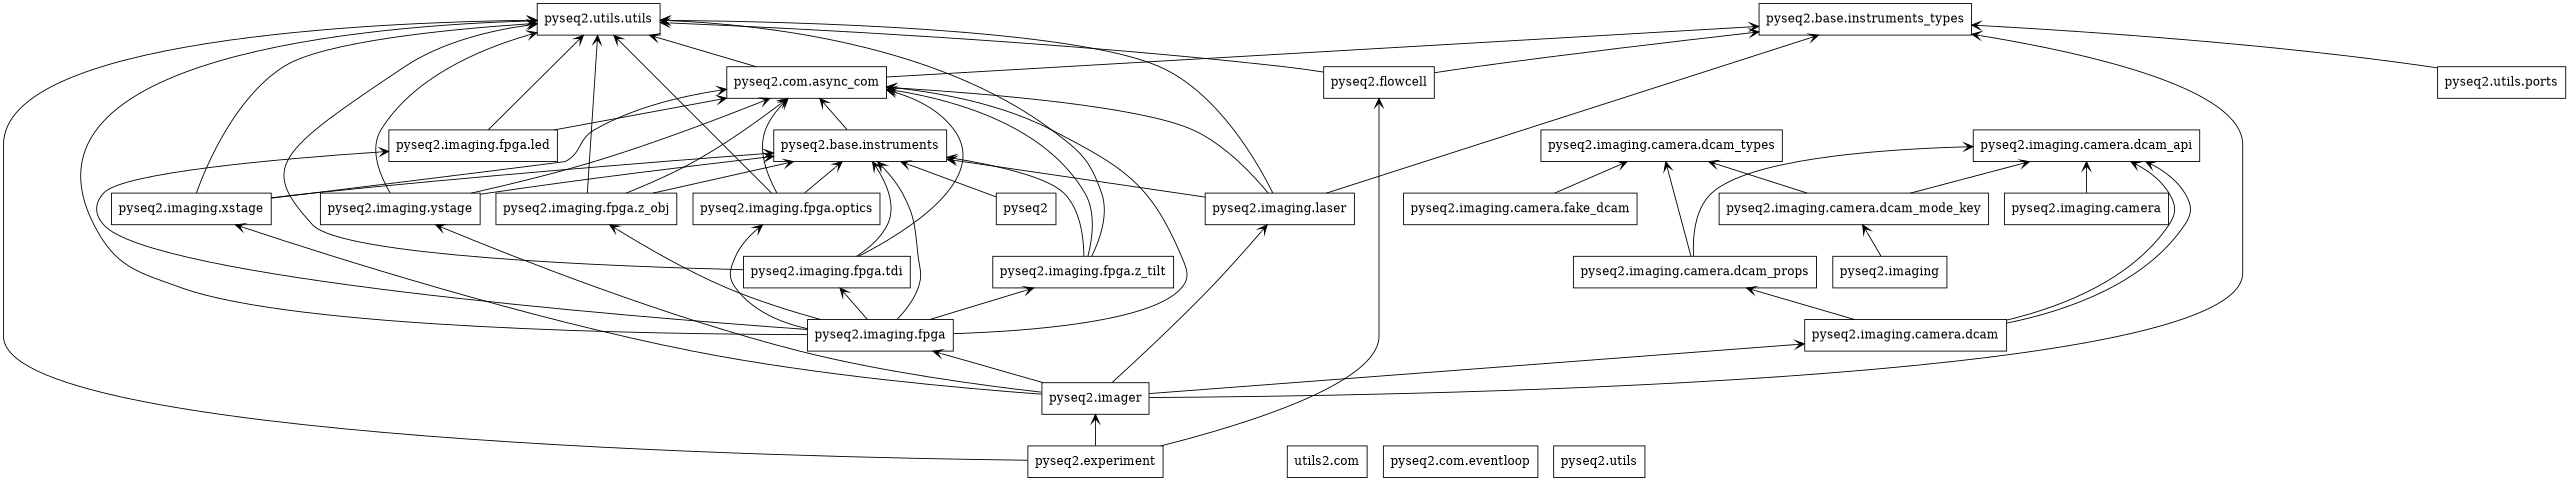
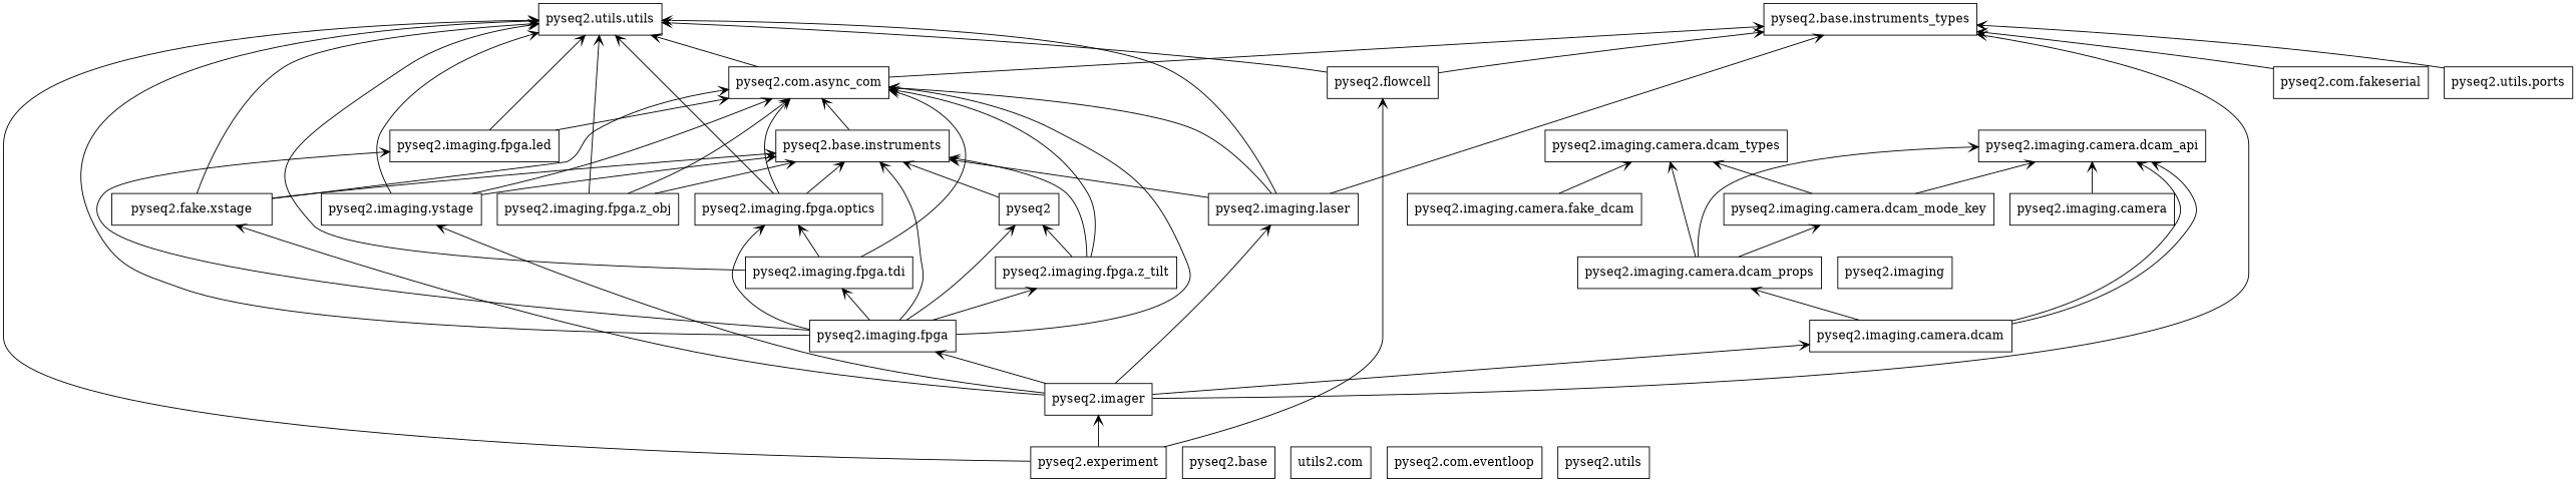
  digraph {
    rankdir=BT
    node [color=black shape=box style=solid]
    edge [arrowhead=open arrowtail=none]
    n1 [label=pyseq2]
    n2 [label="pyseq2.base.instruments"]
+   n3 [label="pyseq2.base"]
    n4 [label="pyseq2.com.async_com"]
    n5 [label="pyseq2.base.instruments_types"]
    n6 [label="pyseq2.utils.utils"]
    n7 [label="utils2.com"]
    n8 [label="pyseq2.com.eventloop"]
+   n9 [label="pyseq2.com.fakeserial"]
    n10 [label="pyseq2.experiment"]
    n11 [label="pyseq2.flowcell"]
    n12 [label="pyseq2.imager"]
    n13 [label="pyseq2.imaging.camera.dcam"]
    n14 [label="pyseq2.imaging.fpga"]
    n15 [label="pyseq2.imaging.laser"]
-   n16 [label="pyseq2.imaging.xstage"]
+   n16 [label="pyseq2.fake.xstage"]
    n17 [label="pyseq2.imaging.ystage"]
    n18 [label="pyseq2.imaging.camera.dcam_api"]
    n19 [label="pyseq2.imaging.camera.dcam_props"]
    n20 [label="pyseq2.imaging.fpga.led"]
    n21 [label="pyseq2.imaging.fpga.optics"]
    n22 [label="pyseq2.imaging.fpga.tdi"]
    n23 [label="pyseq2.imaging.fpga.z_obj"]
    n24 [label="pyseq2.imaging.fpga.z_tilt"]
    n25 [label="pyseq2.imaging"]
    n26 [label="pyseq2.imaging.camera"]
    n27 [label="pyseq2.imaging.camera.dcam_mode_key"]
    n28 [label="pyseq2.imaging.camera.dcam_types"]
    n29 [label="pyseq2.imaging.camera.fake_dcam"]
    n30 [label="pyseq2.utils"]
    n31 [label="pyseq2.utils.ports"]
    n1 -> n2
    n2 -> n4
    n4 -> n5
    n4 -> n6
+   n9 -> n5
    n10 -> n6
    n10 -> n11
    n10 -> n12
    n11 -> n5
    n11 -> n6
    n12 -> n5
    n12 -> n13
    n12 -> n14
    n12 -> n15
    n12 -> n16
    n12 -> n17
    n13 -> n18
    n13 -> n18
    n13 -> n19
    n14 -> n2
    n14 -> n4
    n14 -> n6
    n14 -> n20
    n14 -> n21
    n14 -> n22
-   n14 -> n23
+   n14 -> n1
    n14 -> n24
    n15 -> n2
    n15 -> n4
    n15 -> n5
    n15 -> n6
    n16 -> n2
    n16 -> n4
    n16 -> n6
    n17 -> n2
    n17 -> n4
    n17 -> n6
    n19 -> n18
-   n25 -> n27
+   n19 -> n27
    n19 -> n28
    n20 -> n4
    n20 -> n6
    n21 -> n2
    n21 -> n4
    n21 -> n6
-   n22 -> n2
+   n22 -> n21
    n22 -> n4
    n22 -> n6
    n23 -> n2
    n23 -> n4
    n23 -> n6
    n24 -> n2
    n24 -> n4
-   n24 -> n6
+   n24 -> n1
    n26 -> n18
    n27 -> n18
    n27 -> n28
    n29 -> n28
    n31 -> n5
  }
